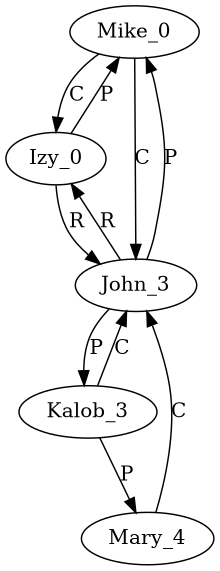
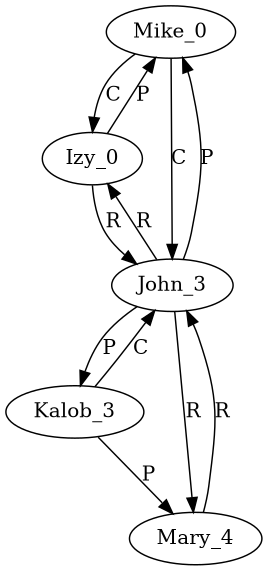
  digraph {
    n1 [label=Mike_0]
    n2 [label=Izy_0]
    n3 [label=John_3]
    n4 [label=Kalob_3]
    n5 [label=Mary_4]
    n1 -> n2 [label=C]
    n1 -> n3 [label=C]
    n2 -> n1 [label=P]
    n2 -> n3 [label=R]
    n3 -> n1 [label=P]
    n3 -> n2 [label=R]
    n3 -> n4 [label=P]
+   n3 -> n5 [label=R]
    n4 -> n3 [label=C]
    n4 -> n5 [label=P]
-   n5 -> n3 [label=C]
+   n5 -> n3 [label=R]
  }
